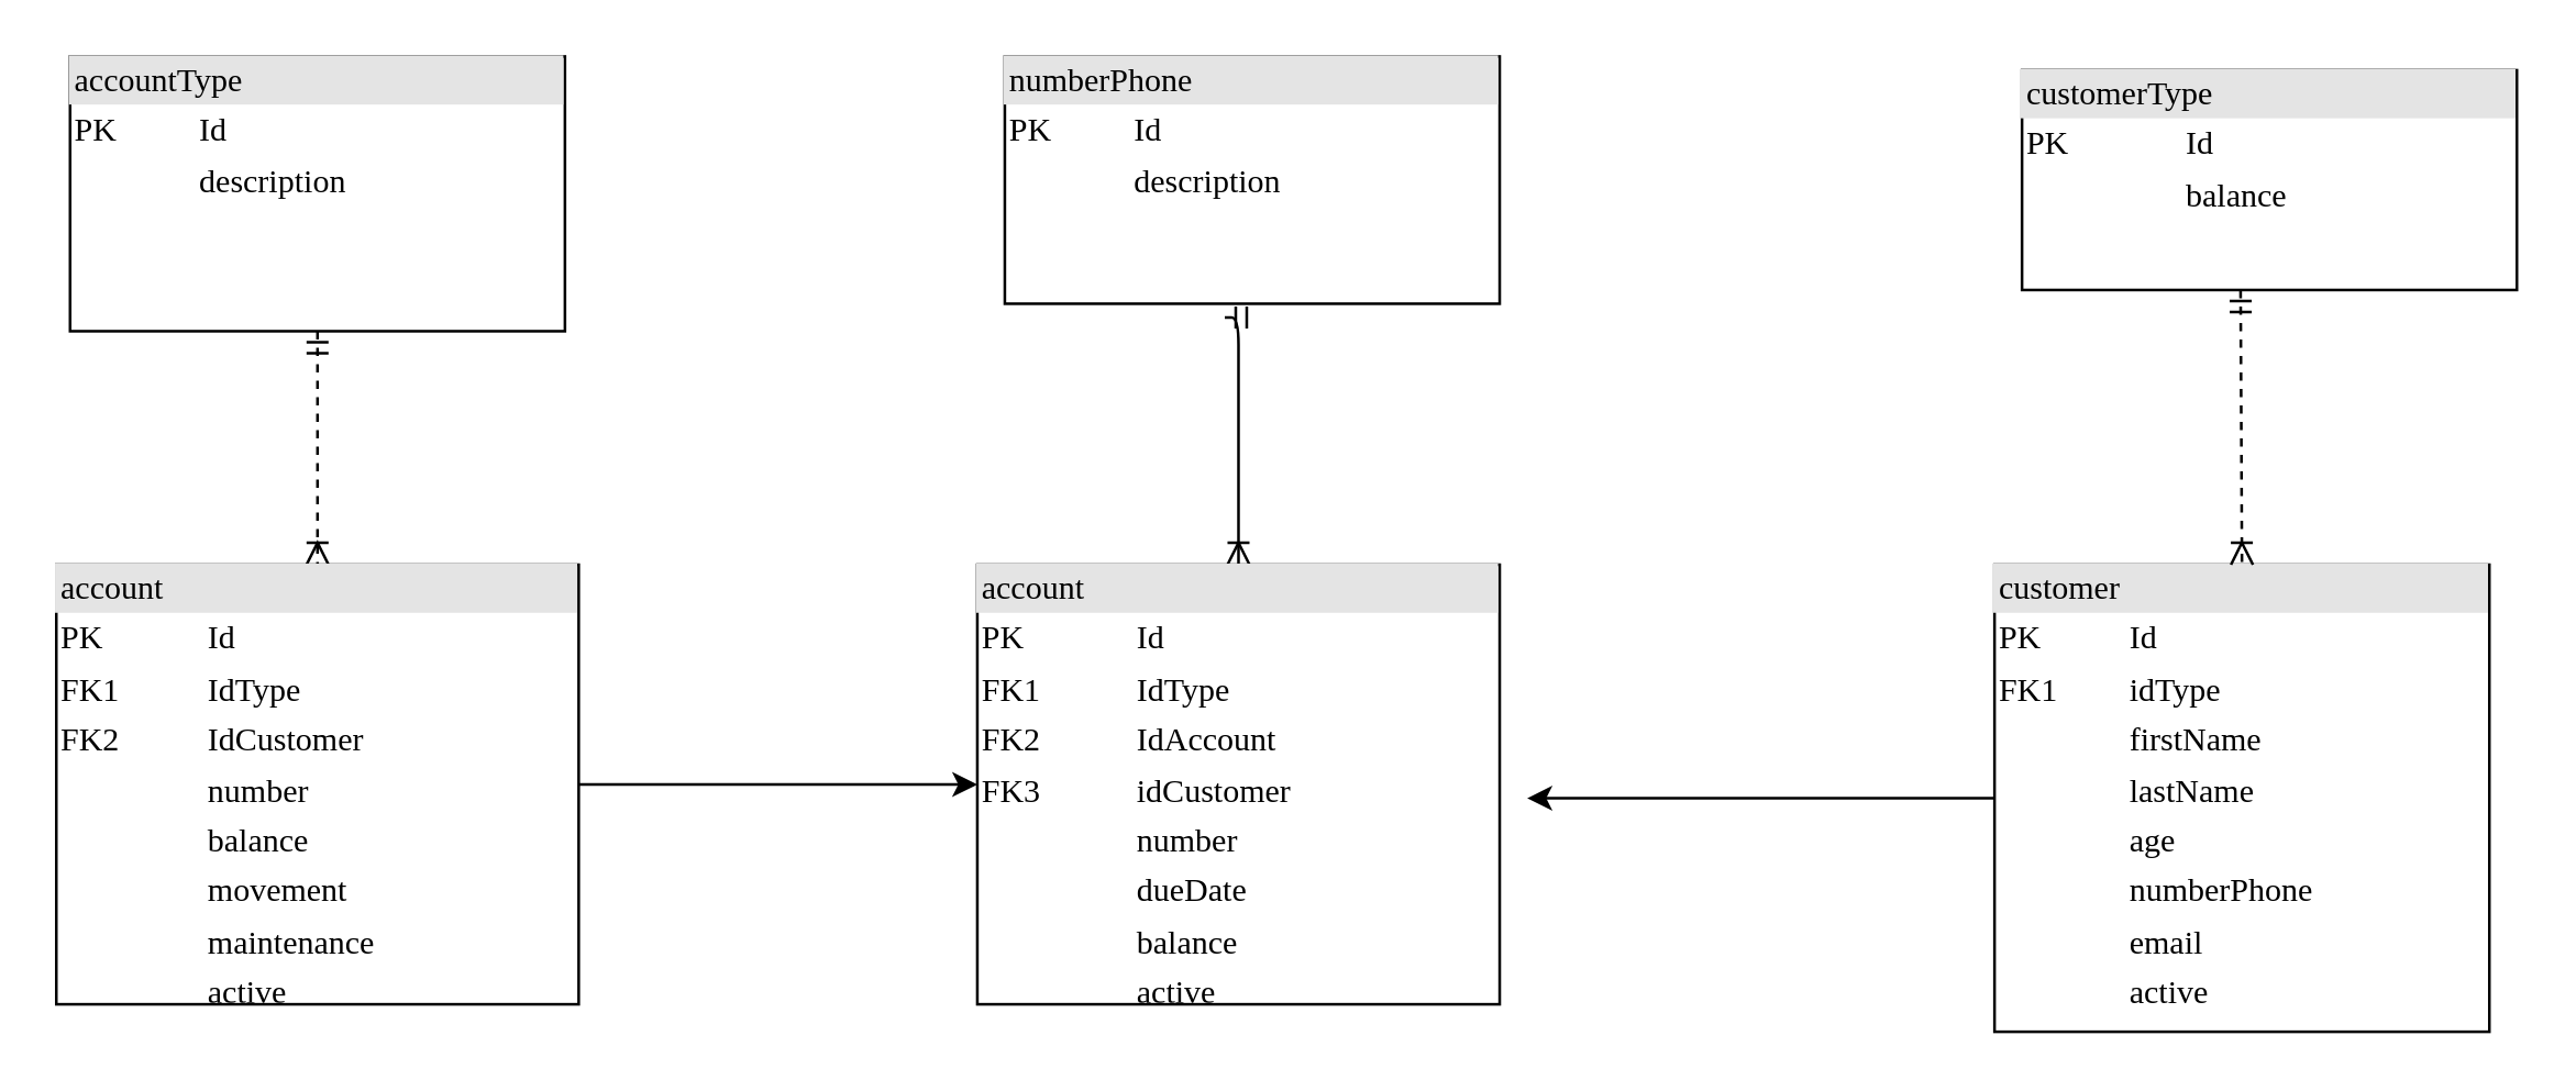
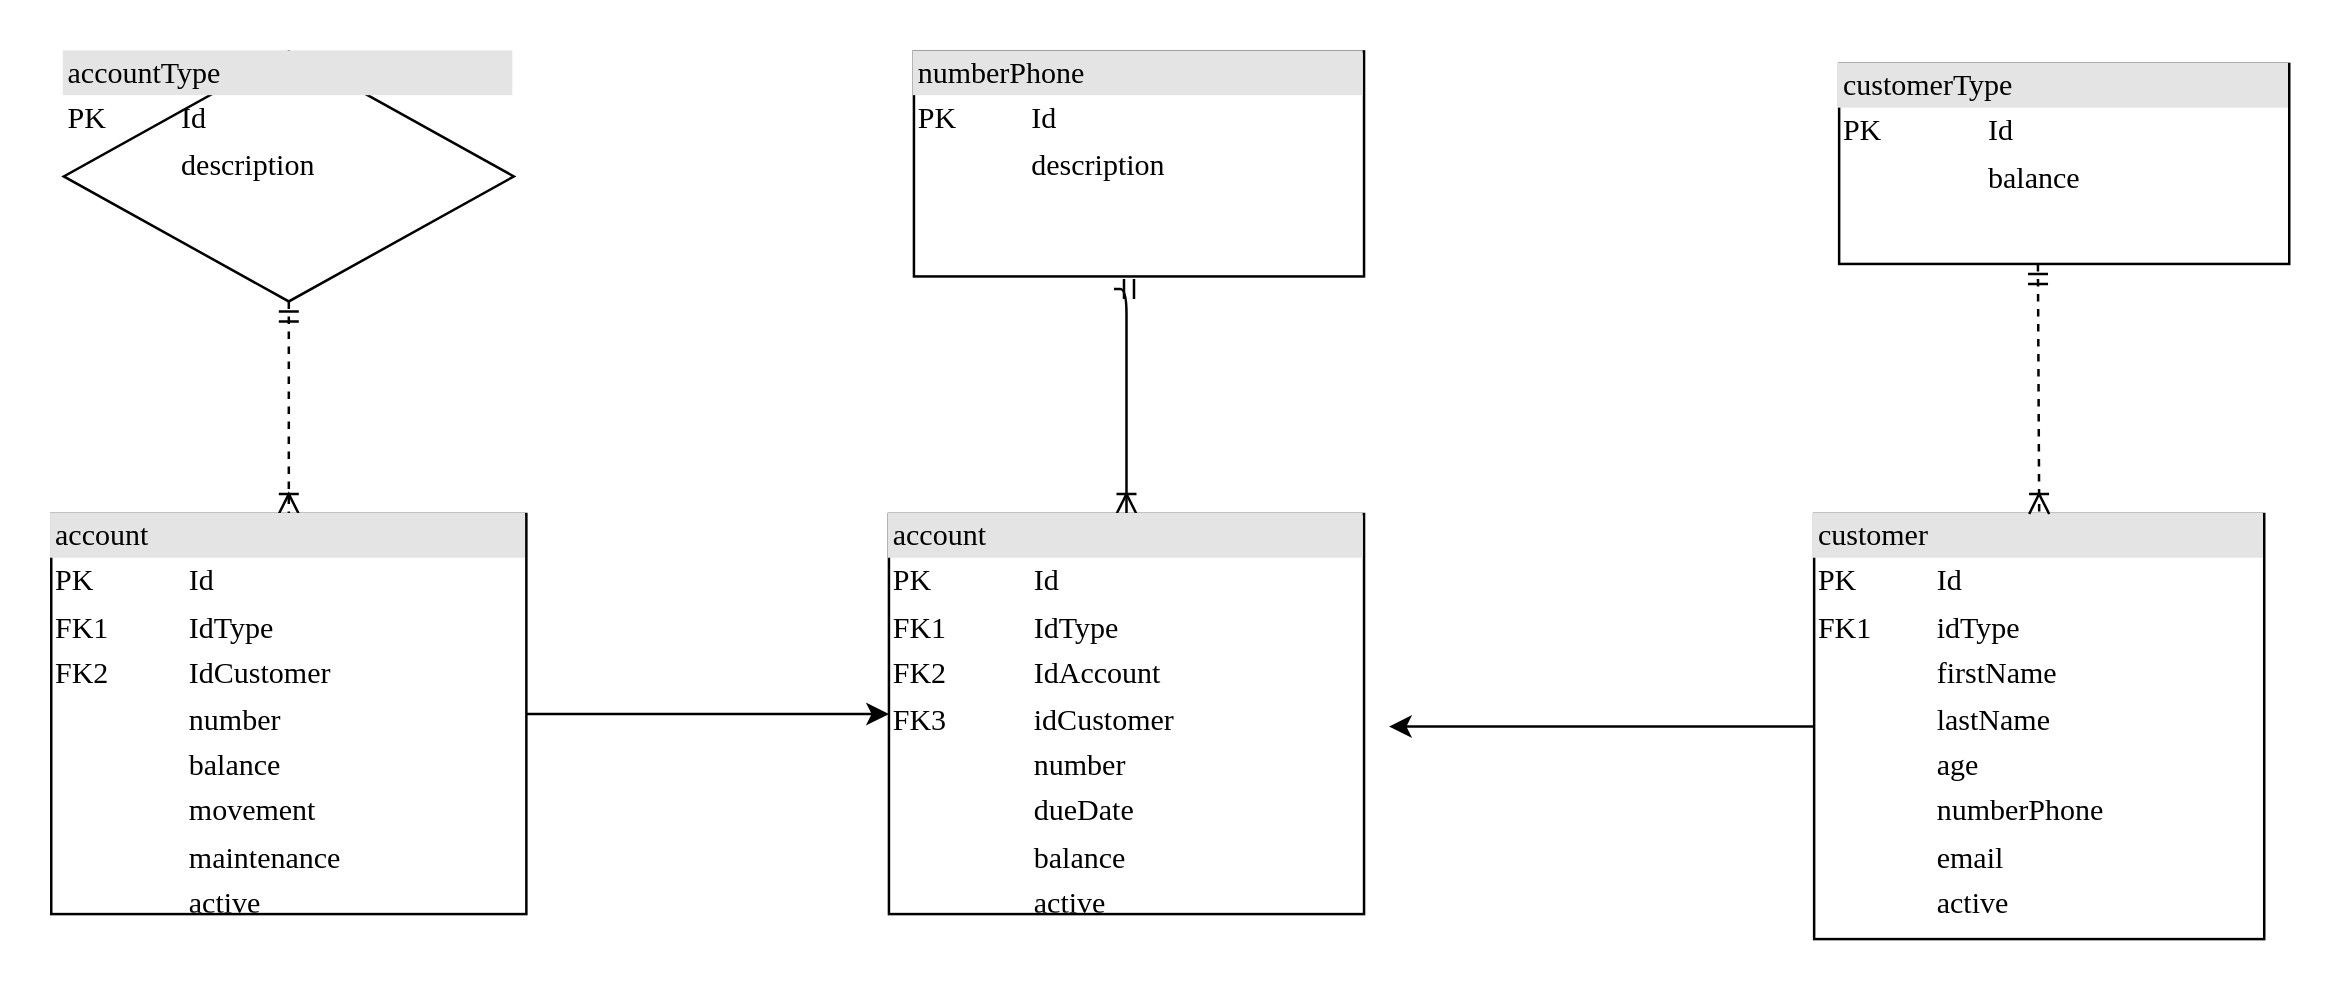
  <mxCell id="0" />
  <mxCell id="1" parent="0" />
  <mxCell id="2" value="&lt;div style=&quot;box-sizing: border-box ; width: 100% ; background: #e4e4e4 ; padding: 2px&quot;&gt;numberPhone&lt;/div&gt;&lt;table style=&quot;width: 100% ; font-size: 1em&quot; cellpadding=&quot;2&quot; cellspacing=&quot;0&quot;&gt;&lt;tbody&gt;&lt;tr&gt;&lt;td&gt;PK&lt;/td&gt;&lt;td&gt;Id&lt;/td&gt;&lt;/tr&gt;&lt;tr&gt;&lt;td&gt;&lt;br&gt;&lt;/td&gt;&lt;td&gt;description&lt;br&gt;&lt;br&gt;&lt;/td&gt;&lt;/tr&gt;&lt;tr&gt;&lt;td&gt;&lt;/td&gt;&lt;td&gt;&lt;br&gt;&lt;/td&gt;&lt;/tr&gt;&lt;/tbody&gt;&lt;/table&gt;" style="verticalAlign=top;align=left;overflow=fill;html=1;rounded=0;shadow=0;comic=0;labelBackgroundColor=none;strokeWidth=1;fontFamily=Verdana;fontSize=12" parent="1" vertex="1"><mxGeometry x="365" y="20" width="180" height="90" as="geometry" /></mxCell>
  <mxCell id="3" style="edgeStyle=orthogonalEdgeStyle;html=1;dashed=1;labelBackgroundColor=none;startArrow=ERmandOne;endArrow=ERoneToMany;fontFamily=Verdana;fontSize=12;align=left;entryX=0.5;entryY=0;entryDx=0;entryDy=0;" parent="1" source="4" target="8" edge="1"><mxGeometry relative="1" as="geometry"><mxPoint x="115" y="265" as="targetPoint" /><Array as="points" /></mxGeometry></mxCell>
- <mxCell id="4" value="&lt;div style=&quot;box-sizing: border-box ; width: 100% ; background: #e4e4e4 ; padding: 2px&quot;&gt;accountType&lt;/div&gt;&lt;table style=&quot;width: 100% ; font-size: 1em&quot; cellpadding=&quot;2&quot; cellspacing=&quot;0&quot;&gt;&lt;tbody&gt;&lt;tr&gt;&lt;td&gt;PK&lt;/td&gt;&lt;td&gt;Id&lt;/td&gt;&lt;/tr&gt;&lt;tr&gt;&lt;td&gt;&lt;br&gt;&lt;/td&gt;&lt;td&gt;description&lt;/td&gt;&lt;/tr&gt;&lt;tr&gt;&lt;td&gt;&lt;/td&gt;&lt;td&gt;&lt;br&gt;&lt;/td&gt;&lt;/tr&gt;&lt;tr&gt;&lt;td&gt;&lt;br&gt;&lt;/td&gt;&lt;td&gt;&lt;br&gt;&lt;/td&gt;&lt;/tr&gt;&lt;tr&gt;&lt;td&gt;&lt;br&gt;&lt;/td&gt;&lt;td&gt;&lt;br&gt;&lt;/td&gt;&lt;/tr&gt;&lt;tr&gt;&lt;td&gt;&lt;br&gt;&lt;/td&gt;&lt;td&gt;&lt;br&gt;&lt;/td&gt;&lt;/tr&gt;&lt;/tbody&gt;&lt;/table&gt;" style="verticalAlign=top;align=left;overflow=fill;html=1;rounded=0;shadow=0;comic=0;labelBackgroundColor=none;strokeWidth=1;fontFamily=Verdana;fontSize=12" parent="1" vertex="1"><mxGeometry x="25" y="20" width="180" height="100" as="geometry" /></mxCell>
+ <mxCell id="4" value="&lt;div style=&quot;box-sizing: border-box ; width: 100% ; background: #e4e4e4 ; padding: 2px&quot;&gt;accountType&lt;/div&gt;&lt;table style=&quot;width: 100% ; font-size: 1em&quot; cellpadding=&quot;2&quot; cellspacing=&quot;0&quot;&gt;&lt;tbody&gt;&lt;tr&gt;&lt;td&gt;PK&lt;/td&gt;&lt;td&gt;Id&lt;/td&gt;&lt;/tr&gt;&lt;tr&gt;&lt;td&gt;&lt;br&gt;&lt;/td&gt;&lt;td&gt;description&lt;/td&gt;&lt;/tr&gt;&lt;tr&gt;&lt;td&gt;&lt;/td&gt;&lt;td&gt;&lt;br&gt;&lt;/td&gt;&lt;/tr&gt;&lt;tr&gt;&lt;td&gt;&lt;br&gt;&lt;/td&gt;&lt;td&gt;&lt;br&gt;&lt;/td&gt;&lt;/tr&gt;&lt;tr&gt;&lt;td&gt;&lt;br&gt;&lt;/td&gt;&lt;td&gt;&lt;br&gt;&lt;/td&gt;&lt;/tr&gt;&lt;tr&gt;&lt;td&gt;&lt;br&gt;&lt;/td&gt;&lt;td&gt;&lt;br&gt;&lt;/td&gt;&lt;/tr&gt;&lt;/tbody&gt;&lt;/table&gt;" style="rhombus;verticalAlign=top;align=left;overflow=fill;html=1;shadow=0;comic=0;labelBackgroundColor=none;strokeWidth=1;fontFamily=Verdana;fontSize=12;" parent="1" vertex="1"><mxGeometry x="25" y="20" width="180" height="100" as="geometry" /></mxCell>
  <mxCell id="5" style="edgeStyle=orthogonalEdgeStyle;rounded=0;jumpStyle=line;orthogonalLoop=1;jettySize=auto;html=1;" edge="1" parent="1" source="6"><mxGeometry relative="1" as="geometry"><mxPoint x="555" y="290" as="targetPoint" /></mxGeometry></mxCell>
  <mxCell id="6" value="&lt;div style=&quot;box-sizing: border-box ; width: 100% ; background: #e4e4e4 ; padding: 2px&quot;&gt;customer&lt;/div&gt;&lt;table style=&quot;width: 100% ; font-size: 1em&quot; cellpadding=&quot;2&quot; cellspacing=&quot;0&quot;&gt;&lt;tbody&gt;&lt;tr&gt;&lt;td&gt;PK&lt;/td&gt;&lt;td&gt;Id&lt;/td&gt;&lt;/tr&gt;&lt;tr&gt;&lt;td&gt;FK1&lt;/td&gt;&lt;td&gt;idType&lt;/td&gt;&lt;/tr&gt;&lt;tr&gt;&lt;td&gt;&lt;/td&gt;&lt;td&gt;firstName&lt;/td&gt;&lt;/tr&gt;&lt;tr&gt;&lt;td&gt;&lt;br&gt;&lt;/td&gt;&lt;td&gt;lastName&lt;/td&gt;&lt;/tr&gt;&lt;tr&gt;&lt;td&gt;&lt;br&gt;&lt;/td&gt;&lt;td&gt;age&lt;br&gt;&lt;/td&gt;&lt;/tr&gt;&lt;tr&gt;&lt;td&gt;&lt;br&gt;&lt;/td&gt;&lt;td&gt;numberPhone&lt;br&gt;&lt;/td&gt;&lt;/tr&gt;&lt;tr&gt;&lt;td&gt;&lt;br&gt;&lt;/td&gt;&lt;td&gt;email&lt;br&gt;&lt;/td&gt;&lt;/tr&gt;&lt;tr&gt;&lt;td&gt;&lt;br&gt;&lt;/td&gt;&lt;td&gt;active&lt;br&gt;&lt;/td&gt;&lt;/tr&gt;&lt;tr&gt;&lt;td&gt;&lt;br&gt;&lt;/td&gt;&lt;td&gt;&lt;/td&gt;&lt;/tr&gt;&lt;/tbody&gt;&lt;/table&gt;" style="verticalAlign=top;align=left;overflow=fill;html=1;rounded=0;shadow=0;comic=0;labelBackgroundColor=none;strokeWidth=1;fontFamily=Verdana;fontSize=12" parent="1" vertex="1"><mxGeometry x="725" y="205" width="180" height="170" as="geometry" /></mxCell>
  <mxCell id="7" style="edgeStyle=orthogonalEdgeStyle;rounded=0;jumpStyle=line;orthogonalLoop=1;jettySize=auto;html=1;exitX=1;exitY=0.5;exitDx=0;exitDy=0;entryX=0;entryY=0.5;entryDx=0;entryDy=0;" edge="1" parent="1" source="8" target="12"><mxGeometry relative="1" as="geometry" /></mxCell>
  <mxCell id="8" value="&lt;div style=&quot;box-sizing: border-box ; width: 100% ; background: #e4e4e4 ; padding: 2px&quot;&gt;account&lt;/div&gt;&lt;table style=&quot;width: 100% ; font-size: 1em&quot; cellpadding=&quot;2&quot; cellspacing=&quot;0&quot;&gt;&lt;tbody&gt;&lt;tr&gt;&lt;td&gt;PK&lt;/td&gt;&lt;td&gt;Id&lt;/td&gt;&lt;/tr&gt;&lt;tr&gt;&lt;td&gt;FK1&lt;/td&gt;&lt;td&gt;IdType&lt;/td&gt;&lt;/tr&gt;&lt;tr&gt;&lt;td&gt;FK2&lt;br&gt;&lt;/td&gt;&lt;td&gt;IdCustomer&lt;/td&gt;&lt;/tr&gt;&lt;tr&gt;&lt;td&gt;&lt;br&gt;&lt;/td&gt;&lt;td&gt;number&lt;/td&gt;&lt;/tr&gt;&lt;tr&gt;&lt;td&gt;&lt;br&gt;&lt;/td&gt;&lt;td&gt;balance&lt;/td&gt;&lt;/tr&gt;&lt;tr&gt;&lt;td&gt;&lt;br&gt;&lt;/td&gt;&lt;td&gt;movement&lt;/td&gt;&lt;/tr&gt;&lt;tr&gt;&lt;td&gt;&lt;br&gt;&lt;/td&gt;&lt;td&gt;maintenance&lt;/td&gt;&lt;/tr&gt;&lt;tr&gt;&lt;td&gt;&lt;br&gt;&lt;/td&gt;&lt;td&gt;active&lt;/td&gt;&lt;/tr&gt;&lt;tr&gt;&lt;td&gt;&lt;br&gt;&lt;/td&gt;&lt;td&gt;&lt;/td&gt;&lt;/tr&gt;&lt;/tbody&gt;&lt;/table&gt;" style="verticalAlign=top;align=left;overflow=fill;html=1;rounded=0;shadow=0;comic=0;labelBackgroundColor=none;strokeWidth=1;fontFamily=Verdana;fontSize=12" parent="1" vertex="1"><mxGeometry x="20" y="205" width="190" height="160" as="geometry" /></mxCell>
  <mxCell id="9" value="&lt;div style=&quot;box-sizing: border-box ; width: 100% ; background: #e4e4e4 ; padding: 2px&quot;&gt;customerType&lt;/div&gt;&lt;table style=&quot;width: 100% ; font-size: 1em&quot; cellpadding=&quot;2&quot; cellspacing=&quot;0&quot;&gt;&lt;tbody&gt;&lt;tr&gt;&lt;td&gt;PK&lt;/td&gt;&lt;td&gt;Id&lt;/td&gt;&lt;/tr&gt;&lt;tr&gt;&lt;td&gt;&lt;br&gt;&lt;/td&gt;&lt;td&gt;balance&lt;/td&gt;&lt;/tr&gt;&lt;tr&gt;&lt;td&gt;&lt;/td&gt;&lt;td&gt;&lt;br&gt;&lt;/td&gt;&lt;/tr&gt;&lt;/tbody&gt;&lt;/table&gt;" style="verticalAlign=top;align=left;overflow=fill;html=1;rounded=0;shadow=0;comic=0;labelBackgroundColor=none;strokeWidth=1;fontFamily=Verdana;fontSize=12" parent="1" vertex="1"><mxGeometry x="735" y="25" width="180" height="80" as="geometry" /></mxCell>
  <mxCell id="10" value="" style="edgeStyle=orthogonalEdgeStyle;html=1;endArrow=ERoneToMany;startArrow=ERmandOne;labelBackgroundColor=none;fontFamily=Verdana;fontSize=12;align=left;entryX=0.5;entryY=0;entryDx=0;entryDy=0;" parent="1" target="12" edge="1"><mxGeometry width="100" height="100" relative="1" as="geometry"><mxPoint x="445" y="115" as="sourcePoint" /><mxPoint x="455" y="173" as="targetPoint" /><Array as="points"><mxPoint x="450" y="115" /></Array></mxGeometry></mxCell>
  <mxCell id="11" style="edgeStyle=orthogonalEdgeStyle;html=1;dashed=1;labelBackgroundColor=none;startArrow=ERmandOne;endArrow=ERoneToMany;fontFamily=Verdana;fontSize=12;align=left;entryX=0.5;entryY=0;entryDx=0;entryDy=0;jumpStyle=line;" edge="1" parent="1" target="6"><mxGeometry relative="1" as="geometry"><mxPoint x="814.5" y="105" as="sourcePoint" /><mxPoint x="814.5" y="195" as="targetPoint" /><Array as="points" /></mxGeometry></mxCell>
  <mxCell id="12" value="&lt;div style=&quot;box-sizing: border-box ; width: 100% ; background: #e4e4e4 ; padding: 2px&quot;&gt;account&lt;/div&gt;&lt;table style=&quot;width: 100% ; font-size: 1em&quot; cellpadding=&quot;2&quot; cellspacing=&quot;0&quot;&gt;&lt;tbody&gt;&lt;tr&gt;&lt;td&gt;PK&lt;/td&gt;&lt;td&gt;Id&lt;/td&gt;&lt;/tr&gt;&lt;tr&gt;&lt;td&gt;FK1&lt;/td&gt;&lt;td&gt;IdType&lt;/td&gt;&lt;/tr&gt;&lt;tr&gt;&lt;td&gt;FK2&lt;br&gt;&lt;/td&gt;&lt;td&gt;IdAccount&lt;/td&gt;&lt;/tr&gt;&lt;tr&gt;&lt;td&gt;FK3&lt;/td&gt;&lt;td&gt;idCustomer&lt;/td&gt;&lt;/tr&gt;&lt;tr&gt;&lt;td&gt;&lt;br&gt;&lt;/td&gt;&lt;td&gt;number&lt;/td&gt;&lt;/tr&gt;&lt;tr&gt;&lt;td&gt;&lt;br&gt;&lt;/td&gt;&lt;td&gt;dueDate&lt;/td&gt;&lt;/tr&gt;&lt;tr&gt;&lt;td&gt;&lt;br&gt;&lt;/td&gt;&lt;td&gt;balance&lt;/td&gt;&lt;/tr&gt;&lt;tr&gt;&lt;td&gt;&lt;br&gt;&lt;/td&gt;&lt;td&gt;active&lt;/td&gt;&lt;/tr&gt;&lt;tr&gt;&lt;td&gt;&lt;br&gt;&lt;/td&gt;&lt;td&gt;&lt;/td&gt;&lt;/tr&gt;&lt;/tbody&gt;&lt;/table&gt;" style="verticalAlign=top;align=left;overflow=fill;html=1;rounded=0;shadow=0;comic=0;labelBackgroundColor=none;strokeWidth=1;fontFamily=Verdana;fontSize=12" vertex="1" parent="1"><mxGeometry x="355" y="205" width="190" height="160" as="geometry" /></mxCell>
